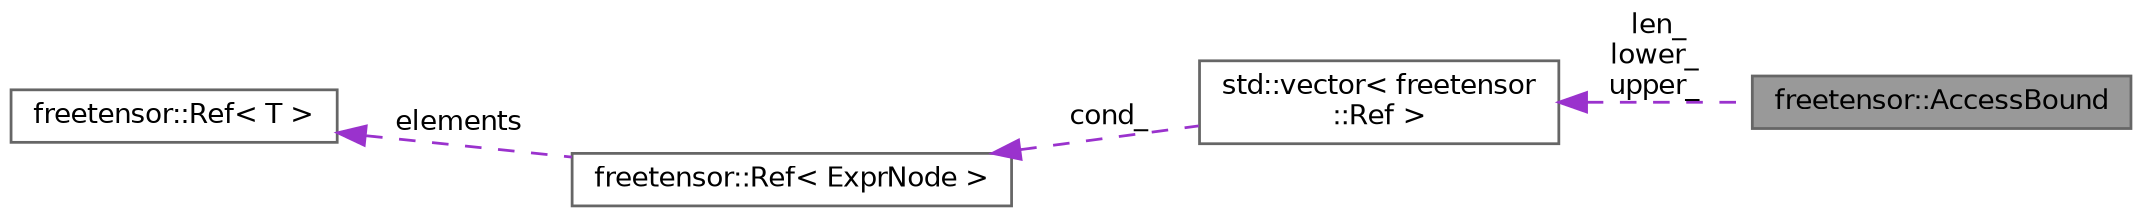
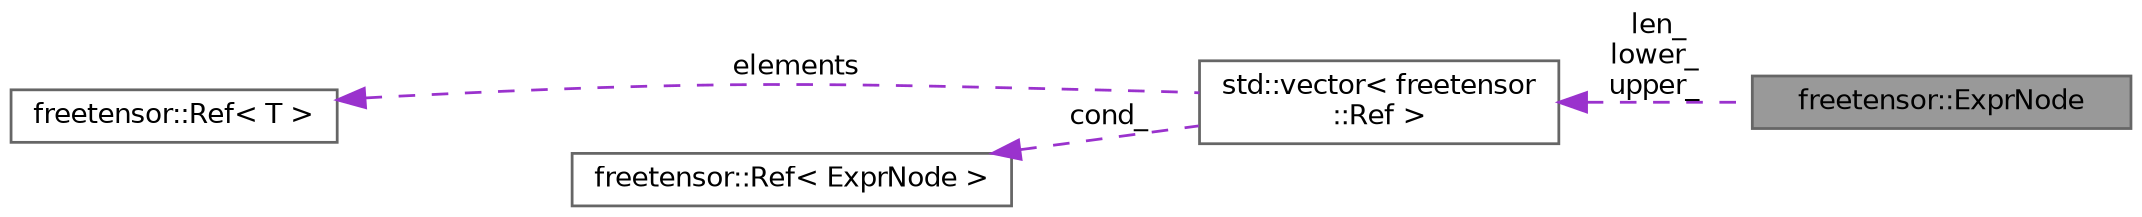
  digraph {
    rankdir=LR
    node [color=gray40 fillcolor=white fontname=Helvetica fontsize=10 shape=box style=filled]
    edge [color=darkorchid3 dir=back fontname=Helvetica fontsize=10 labelfontname=Helvetica labelfontsize=10 style=dashed]
-   n1 [fillcolor=grey60 fontcolor=black height=0.2 label="freetensor::AccessBound" width=0.4]
+   n1 [fillcolor=grey60 fontcolor=black height=0.2 label="freetensor::ExprNode" width=0.4]
    n2 [height=0.2 label="std::vector\< freetensor\l::Ref \>" width=0.4]
    n3 [height=0.2 label="freetensor::Ref\< T \>" width=0.4]
    n4 [height=0.2 label="freetensor::Ref\< ExprNode \>" width=0.4]
    n2 -> n1 [label=" len_\nlower_\nupper_"]
-   n3 -> n4 [label=" elements"]
+   n3 -> n2 [label=" elements"]
    n4 -> n2 [label=" cond_"]
  }
